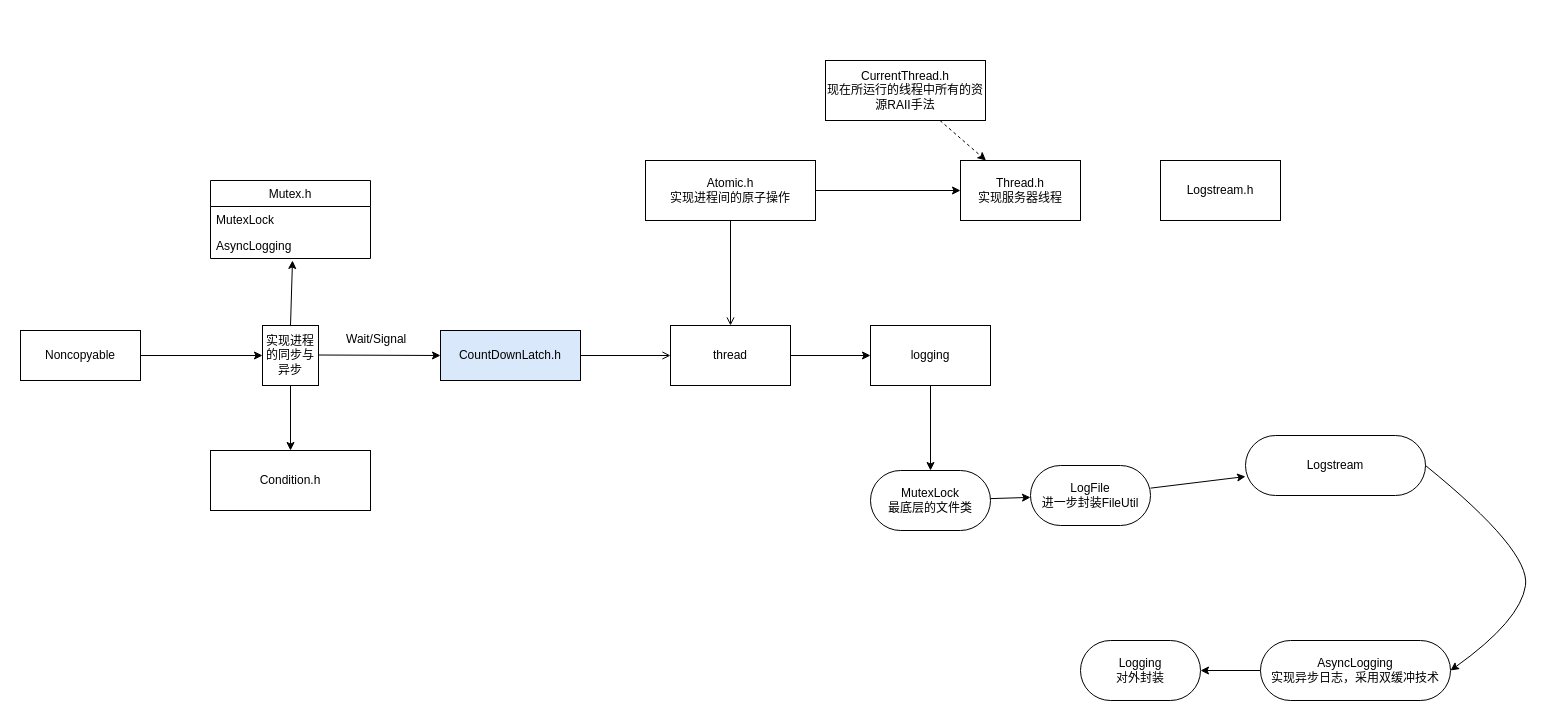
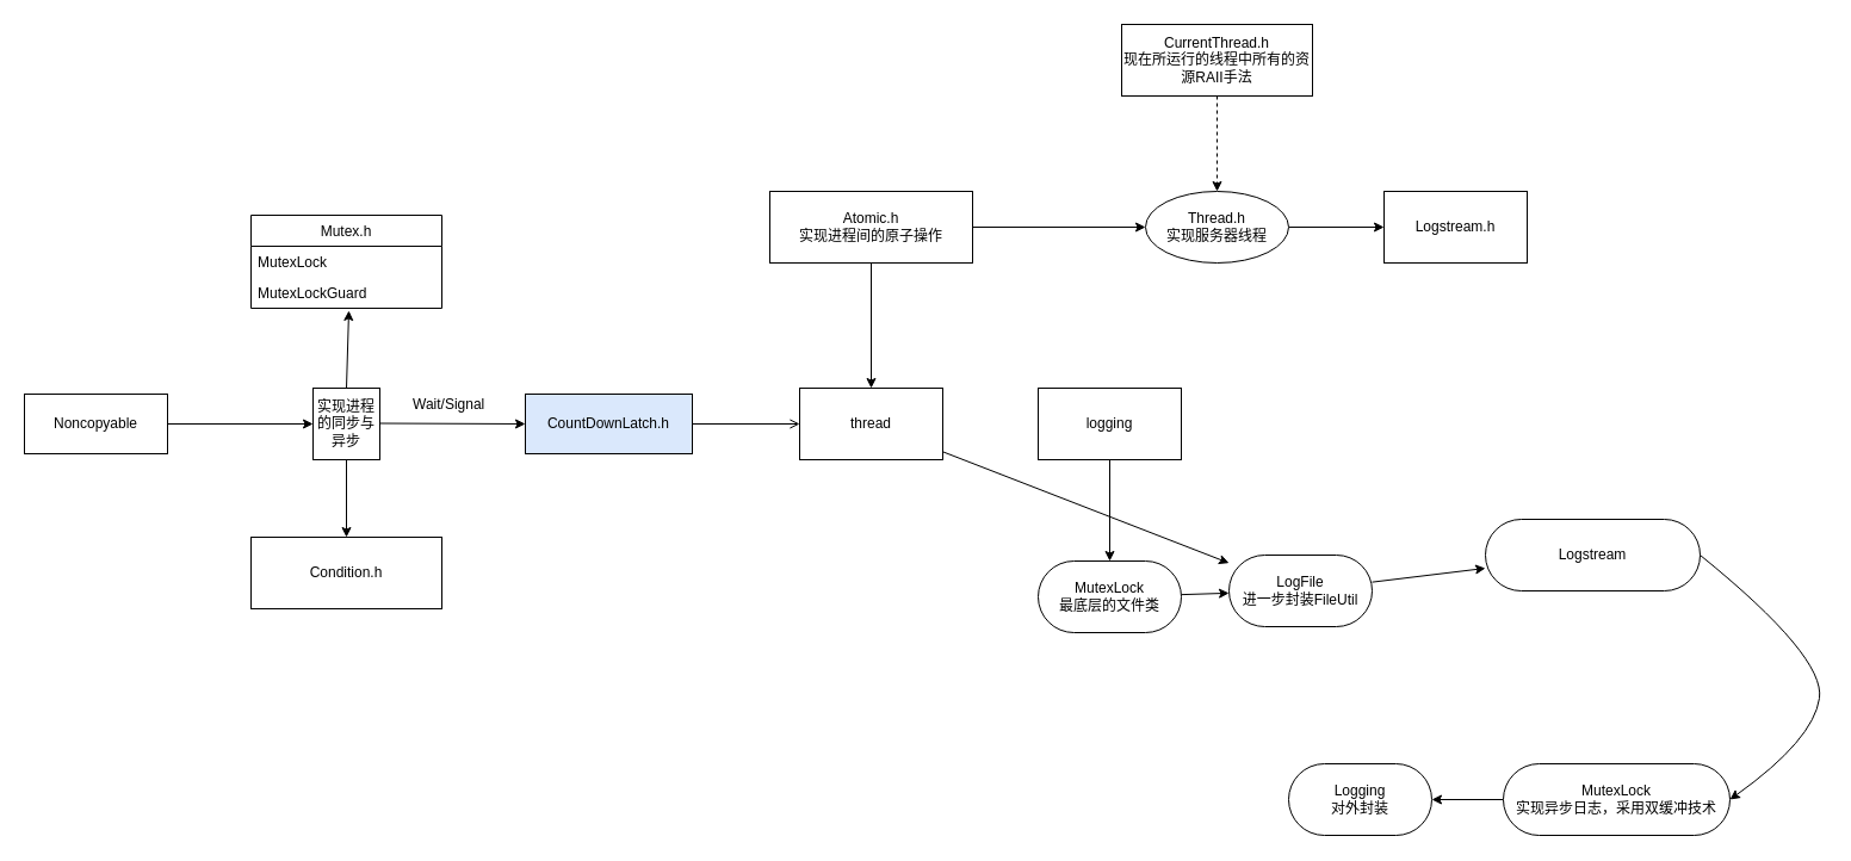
  <mxCell id="0" />
  <mxCell id="1" parent="0" />
  <mxCell id="2" value="Noncopyable&lt;br&gt;" style="rounded=0;whiteSpace=wrap;html=1;" parent="1" vertex="1"><mxGeometry x="20" y="330" width="120" height="50" as="geometry" /></mxCell>
  <mxCell id="3" value="Mutex.h" style="swimlane;fontStyle=0;childLayout=stackLayout;horizontal=1;startSize=26;horizontalStack=0;resizeParent=1;resizeParentMax=0;resizeLast=0;collapsible=1;marginBottom=0;" parent="1" vertex="1"><mxGeometry x="210" y="180" width="160" height="78" as="geometry" /></mxCell>
  <mxCell id="4" value="MutexLock" style="text;strokeColor=none;fillColor=none;align=left;verticalAlign=top;spacingLeft=4;spacingRight=4;overflow=hidden;rotatable=0;points=[[0,0.5],[1,0.5]];portConstraint=eastwest;" parent="3" vertex="1"><mxGeometry y="26" width="160" height="26" as="geometry" /></mxCell>
- <mxCell id="5" value="AsyncLogging" style="text;strokeColor=none;fillColor=none;align=left;verticalAlign=top;spacingLeft=4;spacingRight=4;overflow=hidden;rotatable=0;points=[[0,0.5],[1,0.5]];portConstraint=eastwest;" parent="3" vertex="1"><mxGeometry y="52" width="160" height="26" as="geometry" /></mxCell>
+ <mxCell id="5" value="MutexLockGuard" style="text;strokeColor=none;fillColor=none;align=left;verticalAlign=top;spacingLeft=4;spacingRight=4;overflow=hidden;rotatable=0;points=[[0,0.5],[1,0.5]];portConstraint=eastwest;" parent="3" vertex="1"><mxGeometry y="52" width="160" height="26" as="geometry" /></mxCell>
  <mxCell id="6" value="实现进程的同步与异步" style="rounded=0;whiteSpace=wrap;html=1;" parent="1" vertex="1"><mxGeometry x="262" y="325" width="56" height="60" as="geometry" /></mxCell>
  <mxCell id="7" value="" style="endArrow=classic;html=1;exitX=1;exitY=0.5;exitDx=0;exitDy=0;entryX=0;entryY=0.5;entryDx=0;entryDy=0;" parent="1" source="2" target="6" edge="1"><mxGeometry width="50" height="50" relative="1" as="geometry"><mxPoint x="310" y="320" as="sourcePoint" /><mxPoint x="240" y="355" as="targetPoint" /></mxGeometry></mxCell>
  <mxCell id="8" value="Condition.h" style="rounded=0;whiteSpace=wrap;html=1;" parent="1" vertex="1"><mxGeometry x="210" y="450" width="160" height="60" as="geometry" /></mxCell>
  <mxCell id="9" value="" style="endArrow=classic;html=1;exitX=0.5;exitY=0;exitDx=0;exitDy=0;" parent="1" source="6" edge="1"><mxGeometry width="50" height="50" relative="1" as="geometry"><mxPoint x="280" y="240" as="sourcePoint" /><mxPoint x="292" y="260" as="targetPoint" /></mxGeometry></mxCell>
  <mxCell id="10" value="" style="endArrow=classic;html=1;exitX=0.5;exitY=1;exitDx=0;exitDy=0;entryX=0.5;entryY=0;entryDx=0;entryDy=0;" parent="1" source="6" target="8" edge="1"><mxGeometry width="50" height="50" relative="1" as="geometry"><mxPoint x="300" y="390" as="sourcePoint" /><mxPoint x="302" y="270" as="targetPoint" /></mxGeometry></mxCell>
  <mxCell id="11" value="" style="endArrow=classic;html=1;exitX=1;exitY=0.5;exitDx=0;exitDy=0;entryX=0;entryY=0.5;entryDx=0;entryDy=0;" parent="1" target="14" edge="1"><mxGeometry width="50" height="50" relative="1" as="geometry"><mxPoint x="318" y="354.5" as="sourcePoint" /><mxPoint x="440" y="355" as="targetPoint" /></mxGeometry></mxCell>
  <mxCell id="12" value="Wait/Signal" style="text;strokeColor=none;fillColor=none;align=left;verticalAlign=top;spacingLeft=4;spacingRight=4;overflow=hidden;rotatable=0;points=[[0,0.5],[1,0.5]];portConstraint=eastwest;" parent="1" vertex="1"><mxGeometry x="340" y="325" width="80" height="26" as="geometry" /></mxCell>
  <mxCell id="13" value="" style="edgeStyle=none;html=1;endArrow=open;" parent="1" source="14" target="16" edge="1"><mxGeometry relative="1" as="geometry" /></mxCell>
  <mxCell id="14" value="CountDownLatch.h" style="rounded=0;whiteSpace=wrap;html=1;fillColor=#dae8fc;" parent="1" vertex="1"><mxGeometry x="440" y="330" width="140" height="50" as="geometry" /></mxCell>
- <mxCell id="15" value="" style="edgeStyle=none;html=1;" parent="1" source="16" target="18" edge="1"><mxGeometry relative="1" as="geometry" /></mxCell>
+ <mxCell id="15" value="" style="edgeStyle=none;html=1;" parent="1" source="16" target="30" edge="1"><mxGeometry relative="1" as="geometry" /></mxCell>
  <mxCell id="16" value="thread" style="whiteSpace=wrap;html=1;rounded=0;" parent="1" vertex="1"><mxGeometry x="670" y="325" width="120" height="60" as="geometry" /></mxCell>
  <mxCell id="17" value="" style="edgeStyle=none;html=1;" parent="1" source="18" target="28" edge="1"><mxGeometry relative="1" as="geometry" /></mxCell>
  <mxCell id="18" value="logging" style="whiteSpace=wrap;html=1;rounded=0;" parent="1" vertex="1"><mxGeometry x="870" y="325" width="120" height="60" as="geometry" /></mxCell>
  <mxCell id="19" value="" style="edgeStyle=none;html=1;" parent="1" source="21" target="23" edge="1"><mxGeometry relative="1" as="geometry" /></mxCell>
- <mxCell id="20" value="" style="edgeStyle=none;html=1;endArrow=open;" parent="1" source="21" target="16" edge="1"><mxGeometry relative="1" as="geometry" /></mxCell>
+ <mxCell id="20" value="" style="edgeStyle=none;html=1;" parent="1" source="21" target="16" edge="1"><mxGeometry relative="1" as="geometry" /></mxCell>
  <mxCell id="21" value="Atomic.h&lt;br&gt;实现进程间的原子操作" style="rounded=0;whiteSpace=wrap;html=1;" parent="1" vertex="1"><mxGeometry x="645" y="160" width="170" height="60" as="geometry" /></mxCell>
- <mxCell id="23" value="Thread.h&lt;br&gt;实现服务器线程" style="whiteSpace=wrap;html=1;rounded=0;" parent="1" vertex="1"><mxGeometry x="960" y="160" width="120" height="60" as="geometry" /></mxCell>
+ <mxCell id="22" value="" style="edgeStyle=none;html=1;" parent="1" source="23" target="26" edge="1"><mxGeometry relative="1" as="geometry" /></mxCell>
+ <mxCell id="23" value="Thread.h&lt;br&gt;实现服务器线程" style="ellipse;whiteSpace=wrap;html=1;" parent="1" vertex="1"><mxGeometry x="960" y="160" width="120" height="60" as="geometry" /></mxCell>
  <mxCell id="24" value="" style="edgeStyle=none;html=1;dashed=1;" parent="1" source="25" target="23" edge="1"><mxGeometry relative="1" as="geometry" /></mxCell>
- <mxCell id="25" value="CurrentThread.h&lt;br&gt;现在所运行的线程中所有的资源RAII手法" style="whiteSpace=wrap;html=1;rounded=0;" parent="1" vertex="1"><mxGeometry x="825" y="60" width="160" height="60" as="geometry" /></mxCell>
+ <mxCell id="25" value="CurrentThread.h&lt;br&gt;现在所运行的线程中所有的资源RAII手法" style="whiteSpace=wrap;html=1;rounded=0;" parent="1" vertex="1"><mxGeometry x="940" y="20" width="160" height="60" as="geometry" /></mxCell>
  <mxCell id="26" value="Logstream.h" style="whiteSpace=wrap;html=1;rounded=0;" parent="1" vertex="1"><mxGeometry x="1160" y="160" width="120" height="60" as="geometry" /></mxCell>
  <mxCell id="27" value="" style="edgeStyle=none;html=1;" parent="1" source="28" target="30" edge="1"><mxGeometry relative="1" as="geometry" /></mxCell>
  <mxCell id="28" value="MutexLock&lt;br&gt;最底层的文件类" style="rounded=1;whiteSpace=wrap;html=1;arcSize=50;" parent="1" vertex="1"><mxGeometry x="870" y="470" width="120" height="60" as="geometry" /></mxCell>
  <mxCell id="29" value="" style="edgeStyle=none;html=1;" parent="1" source="30" target="31" edge="1"><mxGeometry relative="1" as="geometry" /></mxCell>
  <mxCell id="30" value="LogFile&lt;br&gt;进一步封装FileUtil" style="whiteSpace=wrap;html=1;rounded=1;arcSize=50;" parent="1" vertex="1"><mxGeometry x="1030" y="465" width="120" height="60" as="geometry" /></mxCell>
  <mxCell id="31" value="Logstream" style="whiteSpace=wrap;html=1;rounded=1;arcSize=50;" parent="1" vertex="1"><mxGeometry x="1245" y="435" width="180" height="60" as="geometry" /></mxCell>
  <mxCell id="32" value="" style="edgeStyle=none;html=1;" parent="1" source="33" target="34" edge="1"><mxGeometry relative="1" as="geometry" /></mxCell>
- <mxCell id="33" value="&lt;span&gt;AsyncLogging&lt;/span&gt;&lt;br&gt;&lt;span&gt;实现异步日志，采用双缓冲技术&lt;/span&gt;" style="whiteSpace=wrap;html=1;rounded=1;arcSize=50;" parent="1" vertex="1"><mxGeometry x="1260" y="640" width="190" height="60" as="geometry" /></mxCell>
+ <mxCell id="33" value="&lt;span&gt;MutexLock&lt;/span&gt;&lt;br&gt;&lt;span&gt;实现异步日志，采用双缓冲技术&lt;/span&gt;" style="whiteSpace=wrap;html=1;rounded=1;arcSize=50;" parent="1" vertex="1"><mxGeometry x="1260" y="640" width="190" height="60" as="geometry" /></mxCell>
  <mxCell id="34" value="Logging&lt;br&gt;对外封装" style="whiteSpace=wrap;html=1;rounded=1;arcSize=50;" parent="1" vertex="1"><mxGeometry x="1080" y="640" width="120" height="60" as="geometry" /></mxCell>
  <mxCell id="35" value="" style="curved=1;endArrow=classic;html=1;exitX=1;exitY=0.5;exitDx=0;exitDy=0;entryX=1;entryY=0.5;entryDx=0;entryDy=0;" parent="1" source="31" target="33" edge="1"><mxGeometry width="50" height="50" relative="1" as="geometry"><mxPoint x="1450" y="590" as="sourcePoint" /><mxPoint x="1500" y="540" as="targetPoint" /><Array as="points"><mxPoint x="1530" y="550" /><mxPoint x="1520" y="620" /></Array></mxGeometry></mxCell>
